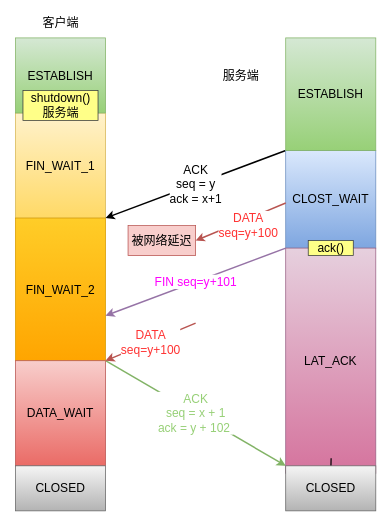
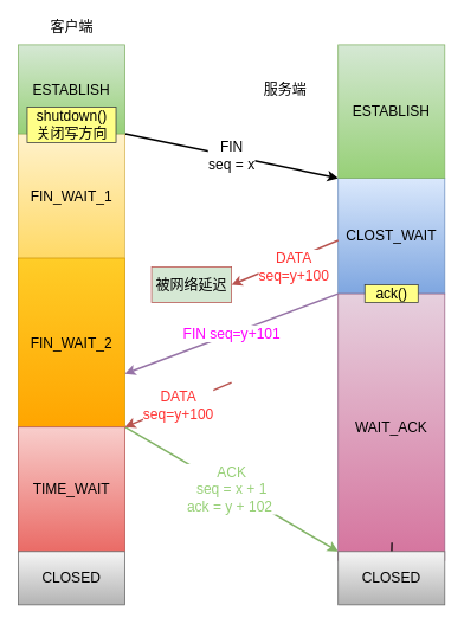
  <mxCell id="0" />
  <mxCell id="1" parent="0" />
+ <mxCell id="2" value="FIN &lt;br&gt;seq = x" style="rounded=0;orthogonalLoop=1;jettySize=auto;html=1;entryX=0;entryY=0;entryDx=0;entryDy=0;fontSize=16;exitX=1;exitY=0;exitDx=0;exitDy=0;strokeWidth=2;" edge="1" parent="1" source="3" target="10"><mxGeometry relative="1" as="geometry" /></mxCell>
  <mxCell id="3" value="FIN_WAIT_1" style="rounded=0;whiteSpace=wrap;html=1;fontSize=16;gradientColor=#ffd966;fillColor=#fff2cc;strokeColor=#d6b656;" vertex="1" parent="1"><mxGeometry x="20" y="150" width="120" height="140" as="geometry" /></mxCell>
  <mxCell id="4" value="FIN_WAIT_2" style="rounded=0;whiteSpace=wrap;html=1;fontSize=16;gradientColor=#ffa500;fillColor=#ffcd28;strokeColor=#d79b00;" vertex="1" parent="1"><mxGeometry x="20" y="290" width="120" height="190" as="geometry" /></mxCell>
  <mxCell id="5" value="&lt;font color=&quot;#97d077&quot; style=&quot;font-size: 16px;&quot;&gt;ACK&lt;br style=&quot;font-size: 16px;&quot;&gt;seq = x + 1&lt;br style=&quot;font-size: 16px;&quot;&gt;ack = y + 102&amp;nbsp;&lt;/font&gt;" style="rounded=0;orthogonalLoop=1;jettySize=auto;html=1;entryX=0;entryY=0;entryDx=0;entryDy=0;exitX=1;exitY=0;exitDx=0;exitDy=0;fillColor=#d5e8d4;strokeColor=#82b366;strokeWidth=2;fontSize=16;" edge="1" parent="1" source="6" target="14"><mxGeometry relative="1" as="geometry"><mxPoint x="140" y="490" as="sourcePoint" /><mxPoint x="380" y="630" as="targetPoint" /></mxGeometry></mxCell>
- <mxCell id="6" value="DATA_WAIT" style="rounded=0;whiteSpace=wrap;html=1;fontSize=16;gradientColor=#ea6b66;fillColor=#f8cecc;strokeColor=#b85450;" vertex="1" parent="1"><mxGeometry x="20" y="480" width="120" height="140" as="geometry" /></mxCell>
+ <mxCell id="6" value="TIME_WAIT" style="rounded=0;whiteSpace=wrap;html=1;fontSize=16;gradientColor=#ea6b66;fillColor=#f8cecc;strokeColor=#b85450;" vertex="1" parent="1"><mxGeometry x="20" y="480" width="120" height="140" as="geometry" /></mxCell>
  <mxCell id="7" value="CLOSED" style="rounded=0;whiteSpace=wrap;html=1;fontSize=16;gradientColor=#b3b3b3;fillColor=#f5f5f5;strokeColor=#666666;" vertex="1" parent="1"><mxGeometry x="20" y="620" width="120" height="60" as="geometry" /></mxCell>
- <mxCell id="8" value="ACK &lt;br&gt;seq = y&lt;br&gt;ack = x+1" style="edgeStyle=none;rounded=0;orthogonalLoop=1;jettySize=auto;html=1;entryX=1;entryY=0;entryDx=0;entryDy=0;fontSize=16;exitX=0;exitY=0;exitDx=0;exitDy=0;strokeWidth=2;" edge="1" parent="1" source="10" target="4"><mxGeometry relative="1" as="geometry" /></mxCell>
  <mxCell id="9" value="" style="edgeStyle=none;rounded=0;orthogonalLoop=1;jettySize=auto;html=1;fontSize=16;" edge="1" parent="1" target="12"><mxGeometry relative="1" as="geometry"><mxPoint x="440" y="330" as="sourcePoint" /></mxGeometry></mxCell>
  <mxCell id="10" value="CLOST_WAIT" style="rounded=0;whiteSpace=wrap;html=1;fontSize=16;gradientColor=#7ea6e0;fillColor=#dae8fc;strokeColor=#6c8ebf;" vertex="1" parent="1"><mxGeometry x="380" y="200" width="120" height="130" as="geometry" /></mxCell>
  <mxCell id="11" value="&lt;font color=&quot;#ff00ff&quot;&gt;FIN seq=y+101&lt;br&gt;&lt;/font&gt;" style="edgeStyle=none;rounded=0;orthogonalLoop=1;jettySize=auto;html=1;fontSize=16;exitX=0;exitY=0;exitDx=0;exitDy=0;strokeWidth=2;fillColor=#e1d5e7;strokeColor=#9673a6;" edge="1" parent="1" source="12"><mxGeometry relative="1" as="geometry"><mxPoint x="140" y="420" as="targetPoint" /></mxGeometry></mxCell>
- <mxCell id="12" value="LAT_ACK" style="rounded=0;whiteSpace=wrap;html=1;fontSize=16;gradientColor=#d5739d;fillColor=#e6d0de;strokeColor=#996185;" vertex="1" parent="1"><mxGeometry x="380" y="330" width="120" height="300" as="geometry" /></mxCell>
+ <mxCell id="12" value="WAIT_ACK" style="rounded=0;whiteSpace=wrap;html=1;fontSize=16;gradientColor=#d5739d;fillColor=#e6d0de;strokeColor=#996185;" vertex="1" parent="1"><mxGeometry x="380" y="330" width="120" height="300" as="geometry" /></mxCell>
  <mxCell id="13" value="" style="edgeStyle=orthogonalEdgeStyle;rounded=0;orthogonalLoop=1;jettySize=auto;html=1;" edge="1" parent="1" target="12"><mxGeometry relative="1" as="geometry"><mxPoint x="440" y="630" as="sourcePoint" /></mxGeometry></mxCell>
  <mxCell id="14" value="CLOSED" style="rounded=0;whiteSpace=wrap;html=1;fontSize=16;gradientColor=#b3b3b3;fillColor=#f5f5f5;strokeColor=#666666;" vertex="1" parent="1"><mxGeometry x="380" y="620" width="120" height="60" as="geometry" /></mxCell>
  <mxCell id="15" value="ack()" style="text;html=1;align=center;verticalAlign=middle;resizable=0;points=[];autosize=1;strokeColor=#36393d;fillColor=#ffff88;fontSize=16;" vertex="1" parent="1"><mxGeometry x="410" y="320" width="60" height="20" as="geometry" /></mxCell>
  <mxCell id="16" value="&lt;font color=&quot;#ff3333&quot;&gt;DATA&lt;br&gt;seq=y+100&lt;br&gt;&lt;/font&gt;" style="edgeStyle=none;rounded=0;orthogonalLoop=1;jettySize=auto;html=1;fontSize=16;strokeWidth=2;fillColor=#f8cecc;strokeColor=#b85450;" edge="1" parent="1"><mxGeometry x="-0.112" y="8" relative="1" as="geometry"><mxPoint x="380" y="270" as="sourcePoint" /><mxPoint x="260" y="320" as="targetPoint" /><mxPoint as="offset" /></mxGeometry></mxCell>
  <mxCell id="17" value="客户端" style="text;html=1;align=center;verticalAlign=middle;resizable=0;points=[];autosize=1;strokeColor=none;fillColor=none;fontSize=16;" vertex="1" parent="1"><mxGeometry x="40" y="60" width="60" height="20" as="geometry" /></mxCell>
  <mxCell id="18" value="ESTABLISH" style="rounded=0;whiteSpace=wrap;html=1;fontSize=16;gradientColor=#97d077;fillColor=#d5e8d4;strokeColor=#82b366;" vertex="1" parent="1"><mxGeometry x="380" y="50" width="120" height="150" as="geometry" /></mxCell>
  <mxCell id="19" value="ESTABLISH" style="rounded=0;whiteSpace=wrap;html=1;fontSize=16;gradientColor=#97d077;fillColor=#d5e8d4;strokeColor=#82b366;" vertex="1" parent="1"><mxGeometry x="20" y="50" width="120" height="100" as="geometry" /></mxCell>
- <mxCell id="20" value="shutdown()&lt;br&gt;服务端" style="text;html=1;align=center;verticalAlign=middle;resizable=0;points=[];autosize=1;strokeColor=#36393d;fillColor=#ffff88;fontSize=16;" vertex="1" parent="1"><mxGeometry x="30" y="120" width="100" height="40" as="geometry" /></mxCell>
+ <mxCell id="20" value="shutdown()&lt;br&gt;关闭写方向" style="text;html=1;align=center;verticalAlign=middle;resizable=0;points=[];autosize=1;strokeColor=#36393d;fillColor=#ffff88;fontSize=16;" vertex="1" parent="1"><mxGeometry x="30" y="120" width="100" height="40" as="geometry" /></mxCell>
  <mxCell id="21" value="客户端" style="text;html=1;align=center;verticalAlign=middle;resizable=0;points=[];autosize=1;strokeColor=none;fillColor=none;fontSize=16;" vertex="1" parent="1"><mxGeometry x="50" y="20" width="60" height="20" as="geometry" /></mxCell>
  <mxCell id="22" value="服务端" style="text;html=1;align=center;verticalAlign=middle;resizable=0;points=[];autosize=1;strokeColor=none;fillColor=none;fontSize=16;" vertex="1" parent="1"><mxGeometry x="290" y="90" width="60" height="20" as="geometry" /></mxCell>
- <mxCell id="23" value="被网络延迟" style="rounded=0;whiteSpace=wrap;html=1;fontSize=16;fillColor=#f8cecc;strokeColor=#b85450;" vertex="1" parent="1"><mxGeometry x="170" y="300" width="90" height="40" as="geometry" /></mxCell>
+ <mxCell id="23" value="被网络延迟" style="rounded=0;whiteSpace=wrap;html=1;fontSize=16;fillColor=#d5e8d4;strokeColor=#b85450;" vertex="1" parent="1"><mxGeometry x="170" y="300" width="90" height="40" as="geometry" /></mxCell>
  <mxCell id="24" value="&lt;span style=&quot;color: rgb(255 , 51 , 51)&quot;&gt;DATA&lt;/span&gt;&lt;br style=&quot;color: rgb(255 , 51 , 51)&quot;&gt;&lt;span style=&quot;color: rgb(255 , 51 , 51)&quot;&gt;seq=y+100&lt;/span&gt;&lt;font color=&quot;#ff3333&quot;&gt;&lt;br&gt;&lt;/font&gt;" style="edgeStyle=none;rounded=0;orthogonalLoop=1;jettySize=auto;html=1;fontSize=16;strokeWidth=2;fillColor=#f8cecc;strokeColor=#b85450;" edge="1" parent="1"><mxGeometry relative="1" as="geometry"><mxPoint x="260" y="430" as="sourcePoint" /><mxPoint x="140" y="480" as="targetPoint" /></mxGeometry></mxCell>
